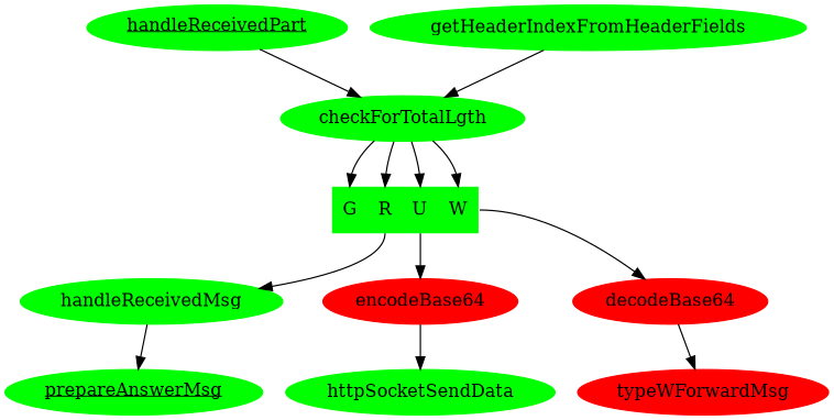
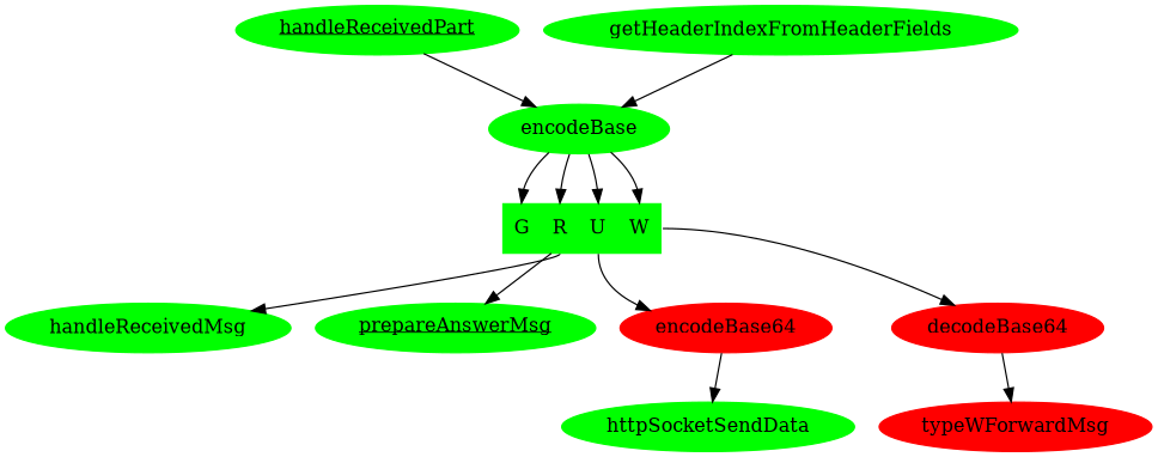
  digraph {
    node [color=green style=filled]
    n1 [label=<<u>handleReceivedPart</u>>]
-   checkForTotalLgth
+   checkForTotalLgth [label=encodeBase]
    getHeaderIndexFromHeaderFields
    n4 [label="<f0> G|<f1> R|<f2> U|<f3> W" shape=record]
    handleReceivedMsg
    encodeBase64 [color=red]
    decodeBase64 [color=red]
    n8 [label=<<u>prepareAnswerMsg</u>>]
    httpSocketSendData
    typeWForwardMsg [color=red]
    n1 -> checkForTotalLgth
    checkForTotalLgth -> n4 [headport=f0]
    checkForTotalLgth -> n4 [headport=f1]
    checkForTotalLgth -> n4 [headport=f2]
    checkForTotalLgth -> n4 [headport=f3]
    getHeaderIndexFromHeaderFields -> checkForTotalLgth
    n4 -> handleReceivedMsg [tailport=f1]
    n4 -> encodeBase64 [tailport=f2]
    n4 -> decodeBase64 [tailport=f3]
-   handleReceivedMsg -> n8
+   n4 -> n8
    encodeBase64 -> httpSocketSendData
    decodeBase64 -> typeWForwardMsg
  }
